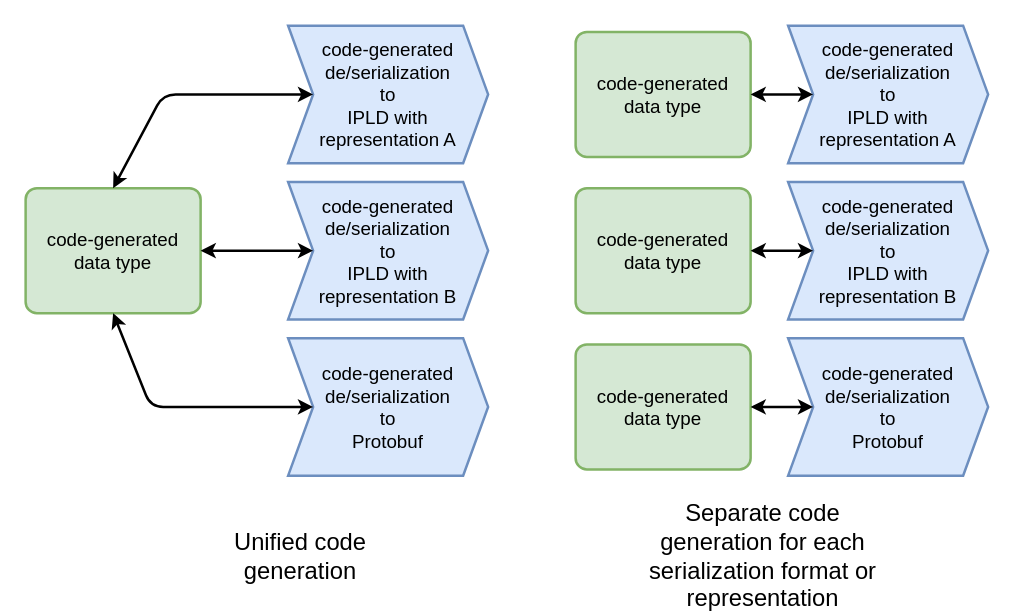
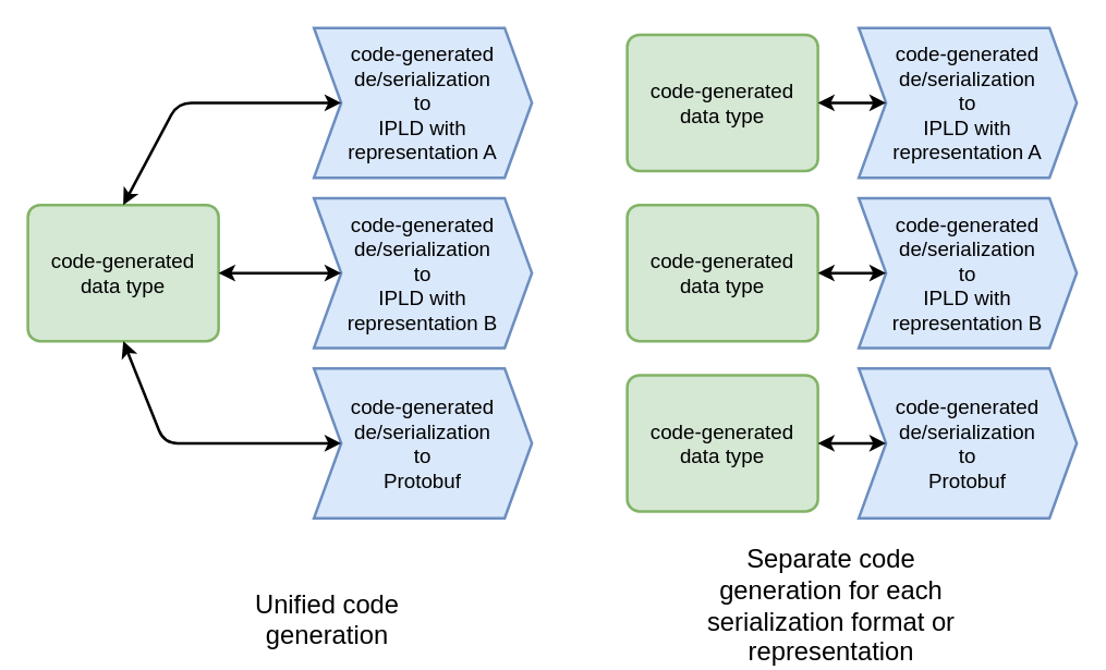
  <mxCell id="0" />
  <mxCell id="1" parent="0" />
  <mxCell id="2" value="code-generated&lt;br style=&quot;font-size: 15px;&quot;&gt;data type" style="rounded=1;whiteSpace=wrap;html=1;arcSize=9;fontSize=15;strokeWidth=2;fillColor=#d5e8d4;strokeColor=#82b366;" parent="1" vertex="1"><mxGeometry x="20" y="150" width="140" height="100" as="geometry" /></mxCell>
  <mxCell id="3" value="code-generated&lt;br&gt;de/serialization&lt;br&gt;to&lt;br&gt;IPLD with representation A" style="shape=step;perimeter=stepPerimeter;whiteSpace=wrap;html=1;fixedSize=1;fontSize=15;strokeWidth=2;fillColor=#dae8fc;strokeColor=#6c8ebf;" parent="1" vertex="1"><mxGeometry x="230" y="20" width="160" height="110" as="geometry" /></mxCell>
  <mxCell id="4" value="" style="endArrow=classic;startArrow=classic;html=1;fontSize=15;exitX=0.5;exitY=0;exitDx=0;exitDy=0;entryX=0;entryY=0.5;entryDx=0;entryDy=0;strokeWidth=2;" parent="1" source="2" target="3" edge="1"><mxGeometry width="50" height="50" relative="1" as="geometry"><mxPoint x="100" y="90" as="sourcePoint" /><mxPoint x="160" y="30" as="targetPoint" /><Array as="points"><mxPoint x="130" y="75" /></Array></mxGeometry></mxCell>
  <mxCell id="5" value="code-generated&lt;br&gt;de/serialization&lt;br&gt;to&lt;br&gt;IPLD with representation B" style="shape=step;perimeter=stepPerimeter;whiteSpace=wrap;html=1;fixedSize=1;fontSize=15;strokeWidth=2;fillColor=#dae8fc;strokeColor=#6c8ebf;" parent="1" vertex="1"><mxGeometry x="230" y="145" width="160" height="110" as="geometry" /></mxCell>
  <mxCell id="6" value="code-generated&lt;br&gt;de/serialization&lt;br&gt;to&lt;br&gt;Protobuf" style="shape=step;perimeter=stepPerimeter;whiteSpace=wrap;html=1;fixedSize=1;fontSize=15;strokeWidth=2;fillColor=#dae8fc;strokeColor=#6c8ebf;" parent="1" vertex="1"><mxGeometry x="230" y="270" width="160" height="110" as="geometry" /></mxCell>
  <mxCell id="7" value="" style="endArrow=classic;startArrow=classic;html=1;fontSize=15;strokeWidth=2;exitX=1;exitY=0.5;exitDx=0;exitDy=0;" parent="1" source="2" edge="1"><mxGeometry width="50" height="50" relative="1" as="geometry"><mxPoint x="230" y="250" as="sourcePoint" /><mxPoint x="250" y="200" as="targetPoint" /></mxGeometry></mxCell>
  <mxCell id="8" value="" style="endArrow=classic;startArrow=classic;html=1;fontSize=15;exitX=0.5;exitY=1;exitDx=0;exitDy=0;entryX=0;entryY=0.5;entryDx=0;entryDy=0;strokeWidth=2;" parent="1" source="2" target="6" edge="1"><mxGeometry width="50" height="50" relative="1" as="geometry"><mxPoint x="100" y="160" as="sourcePoint" /><mxPoint x="260" y="85" as="targetPoint" /><Array as="points"><mxPoint x="120" y="325" /></Array></mxGeometry></mxCell>
  <mxCell id="9" value="code-generated&lt;br&gt;de/serialization&lt;br&gt;to&lt;br&gt;IPLD with representation A" style="shape=step;perimeter=stepPerimeter;whiteSpace=wrap;html=1;fixedSize=1;fontSize=15;strokeWidth=2;fillColor=#dae8fc;strokeColor=#6c8ebf;" vertex="1" parent="1"><mxGeometry x="630" y="20" width="160" height="110" as="geometry" /></mxCell>
  <mxCell id="10" value="code-generated&lt;br&gt;de/serialization&lt;br&gt;to&lt;br&gt;IPLD with representation B" style="shape=step;perimeter=stepPerimeter;whiteSpace=wrap;html=1;fixedSize=1;fontSize=15;strokeWidth=2;fillColor=#dae8fc;strokeColor=#6c8ebf;" vertex="1" parent="1"><mxGeometry x="630" y="145" width="160" height="110" as="geometry" /></mxCell>
  <mxCell id="11" value="code-generated&lt;br&gt;de/serialization&lt;br&gt;to&lt;br&gt;Protobuf" style="shape=step;perimeter=stepPerimeter;whiteSpace=wrap;html=1;fixedSize=1;fontSize=15;strokeWidth=2;fillColor=#dae8fc;strokeColor=#6c8ebf;" vertex="1" parent="1"><mxGeometry x="630" y="270" width="160" height="110" as="geometry" /></mxCell>
  <mxCell id="12" value="code-generated&lt;br style=&quot;font-size: 15px;&quot;&gt;data type" style="rounded=1;whiteSpace=wrap;html=1;arcSize=9;fontSize=15;strokeWidth=2;fillColor=#d5e8d4;strokeColor=#82b366;" vertex="1" parent="1"><mxGeometry x="460" y="25" width="140" height="100" as="geometry" /></mxCell>
  <mxCell id="13" value="code-generated&lt;br style=&quot;font-size: 15px;&quot;&gt;data type" style="rounded=1;whiteSpace=wrap;html=1;arcSize=9;fontSize=15;strokeWidth=2;fillColor=#d5e8d4;strokeColor=#82b366;" vertex="1" parent="1"><mxGeometry x="460" y="150" width="140" height="100" as="geometry" /></mxCell>
  <mxCell id="14" value="code-generated&lt;br style=&quot;font-size: 15px;&quot;&gt;data type" style="rounded=1;whiteSpace=wrap;html=1;arcSize=9;fontSize=15;strokeWidth=2;fillColor=#d5e8d4;strokeColor=#82b366;" vertex="1" parent="1"><mxGeometry x="460" y="275" width="140" height="100" as="geometry" /></mxCell>
  <mxCell id="15" value="" style="endArrow=classic;startArrow=classic;html=1;fontSize=15;strokeWidth=2;exitX=1;exitY=0.5;exitDx=0;exitDy=0;entryX=0;entryY=0.5;entryDx=0;entryDy=0;" edge="1" parent="1" source="12" target="9"><mxGeometry width="50" height="50" relative="1" as="geometry"><mxPoint x="130" y="210" as="sourcePoint" /><mxPoint x="220" y="210" as="targetPoint" /></mxGeometry></mxCell>
  <mxCell id="16" value="" style="endArrow=classic;startArrow=classic;html=1;fontSize=15;strokeWidth=2;exitX=1;exitY=0.5;exitDx=0;exitDy=0;entryX=0;entryY=0.5;entryDx=0;entryDy=0;" edge="1" parent="1" source="13" target="10"><mxGeometry width="50" height="50" relative="1" as="geometry"><mxPoint x="610" y="85" as="sourcePoint" /><mxPoint x="660" y="85" as="targetPoint" /></mxGeometry></mxCell>
  <mxCell id="17" value="" style="endArrow=classic;startArrow=classic;html=1;fontSize=15;strokeWidth=2;exitX=1;exitY=0.5;exitDx=0;exitDy=0;entryX=0;entryY=0.5;entryDx=0;entryDy=0;" edge="1" parent="1" source="14" target="11"><mxGeometry width="50" height="50" relative="1" as="geometry"><mxPoint x="610" y="210" as="sourcePoint" /><mxPoint x="660" y="210" as="targetPoint" /></mxGeometry></mxCell>
- <mxCell id="18" value="Unified code generation" style="text;html=1;strokeColor=none;fillColor=none;align=center;verticalAlign=middle;whiteSpace=wrap;rounded=0;fontSize=19;" vertex="1" parent="1"><mxGeometry x="140" y="420" width="200" height="50" as="geometry" /></mxCell>
+ <mxCell id="18" value="Unified code generation" style="text;html=1;strokeColor=none;fillColor=none;align=center;verticalAlign=middle;whiteSpace=wrap;rounded=0;fontSize=19;" vertex="1" parent="1"><mxGeometry x="140" y="430" width="200" height="50" as="geometry" /></mxCell>
  <mxCell id="19" value="Separate code generation for each serialization format or representation" style="text;html=1;strokeColor=none;fillColor=none;align=center;verticalAlign=middle;whiteSpace=wrap;rounded=0;fontSize=19;" vertex="1" parent="1"><mxGeometry x="510" y="420" width="200" height="50" as="geometry" /></mxCell>
